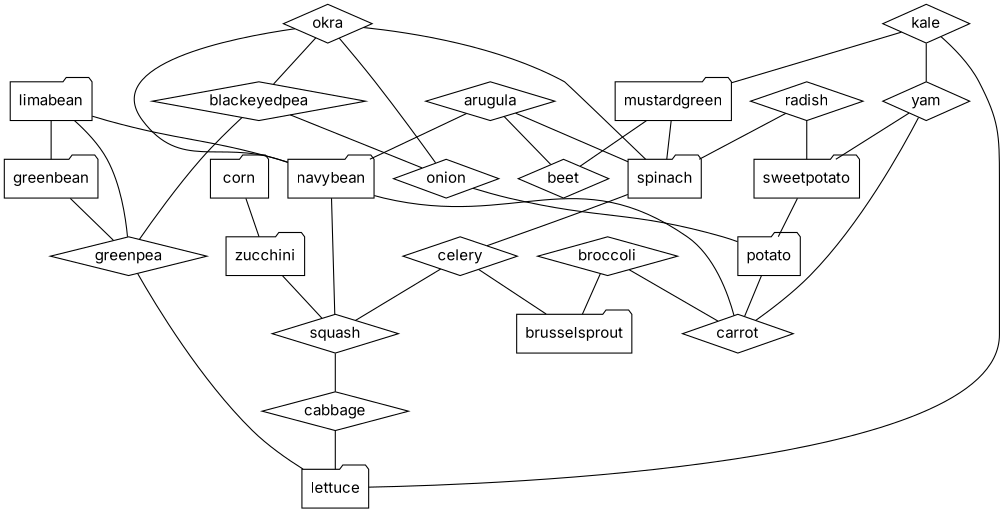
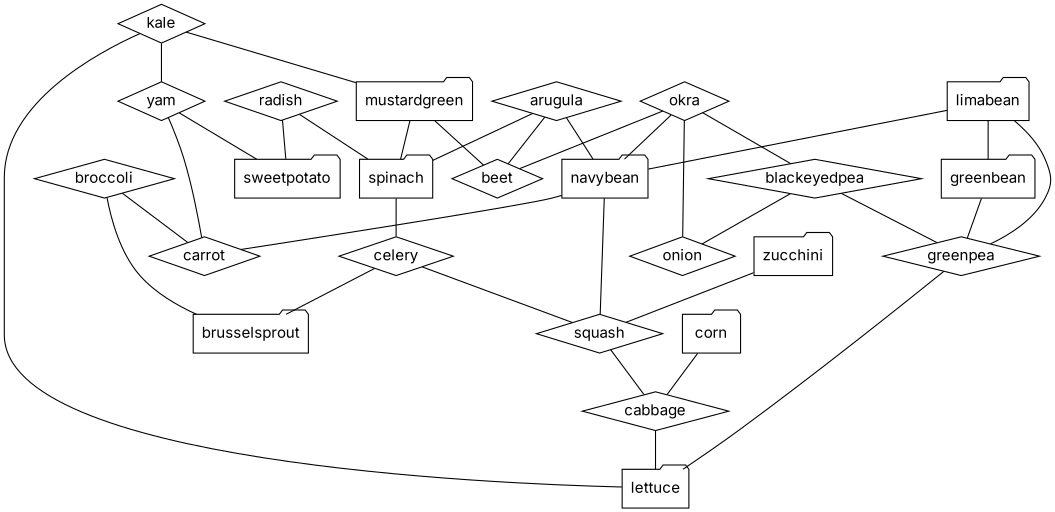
  strict graph {
    fontname=Inter
    node [fontname=Inter shape=diamond]
    edge [fontname=Inter weight=1]
    mustardgreen [shape=folder]
    kale
    yam
    lettuce [shape=folder]
    spinach [shape=folder]
    beet
    sweetpotato [shape=folder]
    carrot
    radish
    celery
-   potato [shape=folder]
    arugula
    navybean [shape=folder]
    squash
    limabean [shape=folder]
    greenbean [shape=folder]
    greenpea
    okra
    blackeyedpea
    onion
    cabbage
    brusselsprout [shape=folder]
    zucchini [shape=folder]
    corn [shape=folder]
    broccoli
    mustardgreen -- spinach
    mustardgreen -- beet
    kale -- mustardgreen
    kale -- yam
    kale -- lettuce
    yam -- sweetpotato
    yam -- carrot
    spinach -- celery
-   sweetpotato -- potato
    radish -- spinach
    radish -- sweetpotato
    celery -- squash
    celery -- brusselsprout
-   potato -- carrot
    arugula -- spinach
    arugula -- beet
    arugula -- navybean
    navybean -- carrot
    navybean -- squash
    squash -- cabbage
    limabean -- navybean
    limabean -- greenbean
    limabean -- greenpea
    greenbean -- greenpea
    greenpea -- lettuce
-   okra -- spinach
+   okra -- beet
    okra -- navybean
    okra -- blackeyedpea
    okra -- onion
    blackeyedpea -- greenpea
    blackeyedpea -- onion
-   onion -- potato
    cabbage -- lettuce
    zucchini -- squash
-   corn -- zucchini
+   corn -- cabbage
    broccoli -- carrot
    broccoli -- brusselsprout
  }
